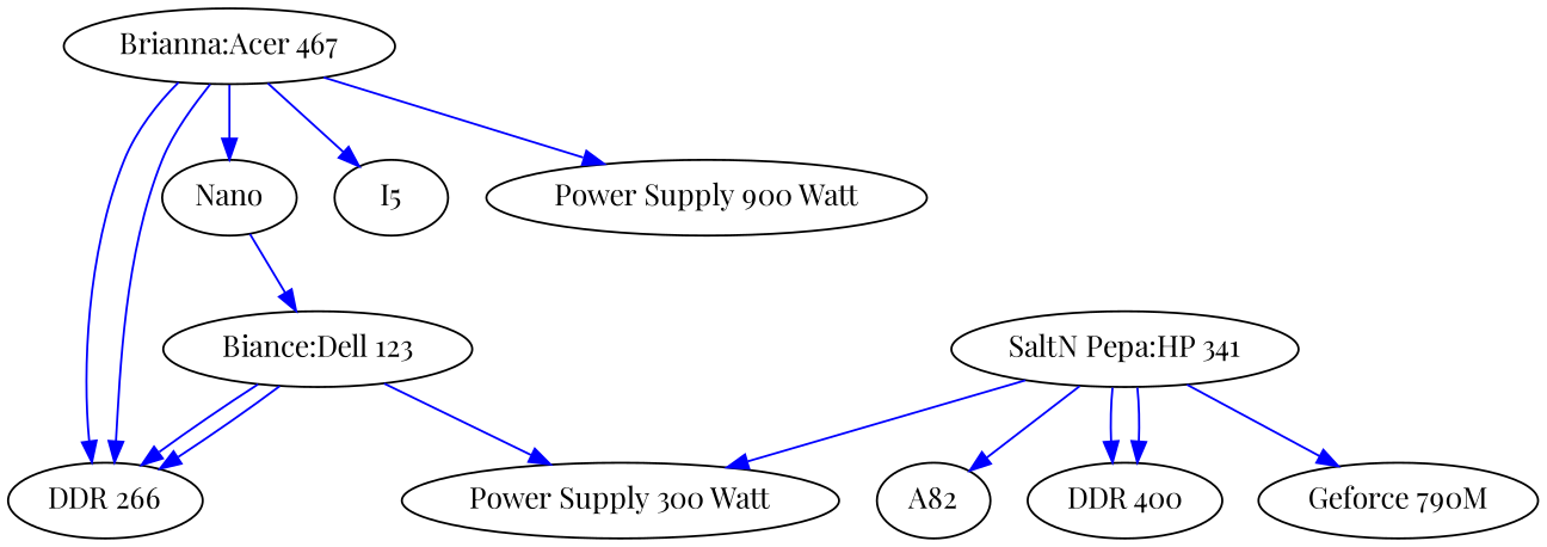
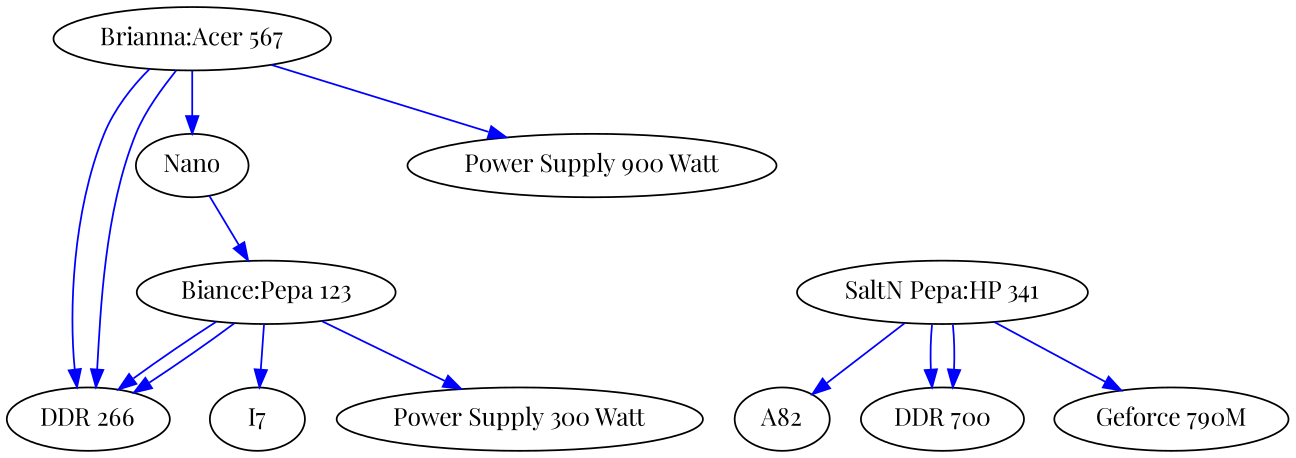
  digraph {
    fontname="Playfair Display"
    node [fontname="Playfair Display"]
    edge [color=blue fontname="Playfair Display"]
-   "Biance:Dell 123"
+   "Biance:Dell 123" [label="Biance:Pepa 123"]
    "DDR 266"
+   I7
    "Power Supply 300 Watt"
    Nano
    n6 [label="SaltN Pepa:HP 341"]
    n7 [label=A82]
-   "DDR 400"
+   "DDR 400" [label="DDR 700"]
    n9 [label="Geforce 790M"]
-   "Brianna:Acer 567" [label="Brianna:Acer 467"]
-   I5
+   "Brianna:Acer 567"
    n12 [label="Power Supply 900 Watt"]
    "Biance:Dell 123" -> "DDR 266"
    "Biance:Dell 123" -> "DDR 266"
+   "Biance:Dell 123" -> I7
    "Biance:Dell 123" -> "Power Supply 300 Watt"
    Nano -> "Biance:Dell 123"
-   n6 -> "Power Supply 300 Watt"
    n6 -> n7
    n6 -> "DDR 400"
    n6 -> "DDR 400"
    n6 -> n9
    "Brianna:Acer 567" -> "DDR 266"
    "Brianna:Acer 567" -> "DDR 266"
    "Brianna:Acer 567" -> Nano
-   "Brianna:Acer 567" -> I5
    "Brianna:Acer 567" -> n12
  }
